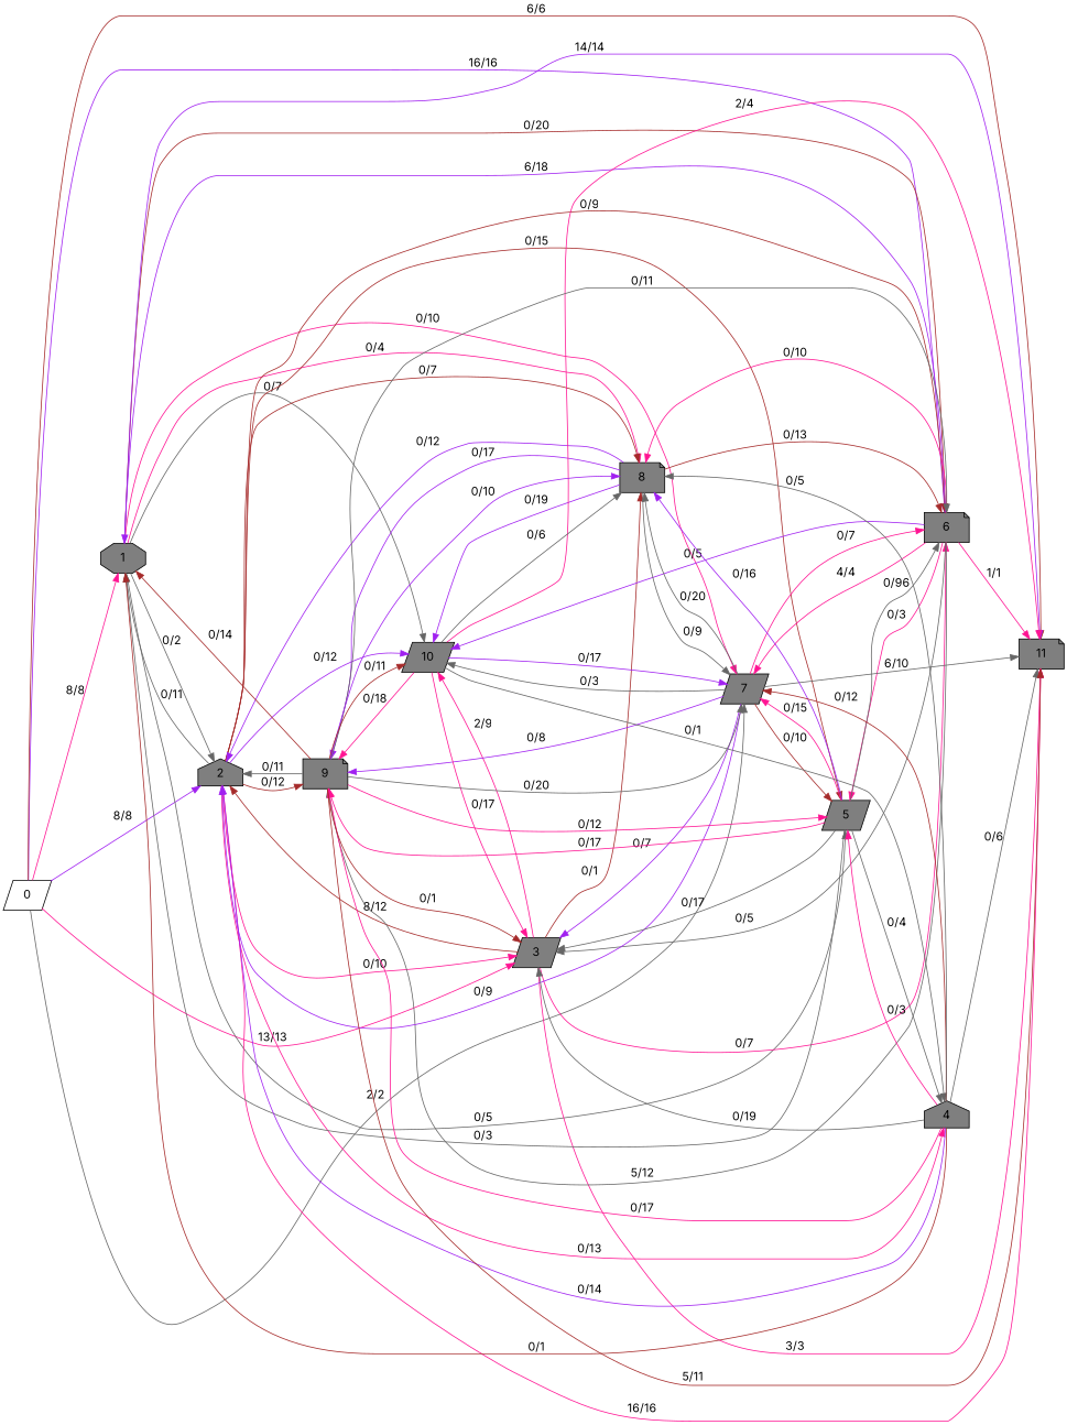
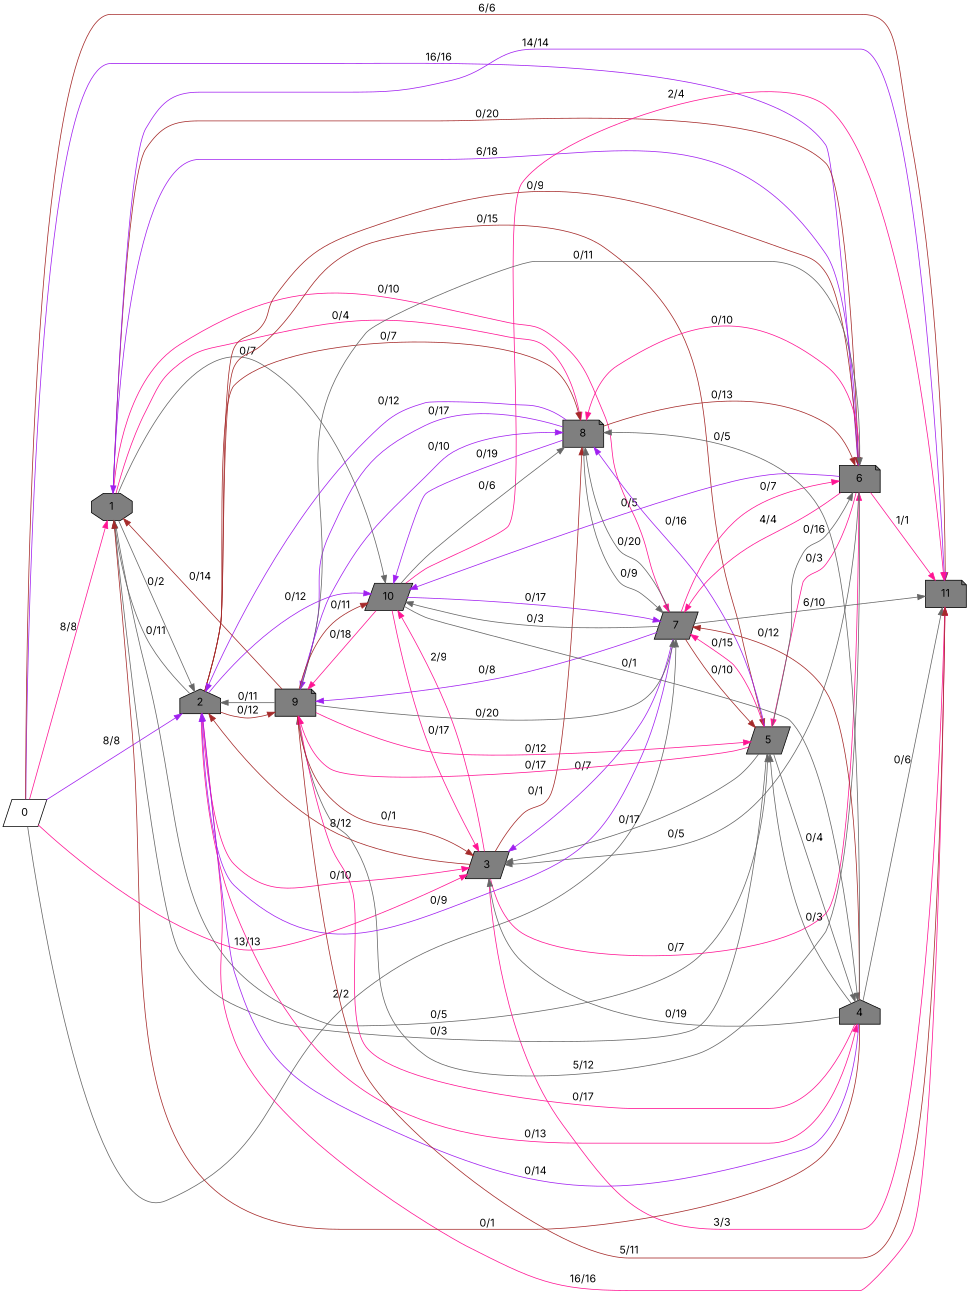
  digraph {
    fontname=Inter
    rankdir=LR
    node [fillcolor=grey50 fontname=Inter shape=parallelogram style=filled]
    edge [color=deeppink fontname=Inter]
    0 [fillcolor=grey100]
    1 [shape=octagon]
    2 [shape=house]
    3
    6 [shape=note]
    7
    11 [shape=note]
    5
    8 [shape=note]
    10
    4 [shape=house]
    9 [shape=note]
    0 -> 1 [label="8/8"]
    0 -> 2 [color=purple label="8/8"]
    0 -> 3 [label="13/13"]
    0 -> 6 [color=purple label="16/16"]
    0 -> 7 [color=gray40 label="2/2"]
    0 -> 11 [color=brown label="6/6"]
    1 -> 2 [color=gray40 label="0/2"]
    1 -> 6 [color=brown label="0/20"]
    1 -> 7 [label="0/10"]
    1 -> 11 [color=purple label="14/14"]
    1 -> 5 [color=gray40 label="0/5"]
    1 -> 8 [label="0/4"]
    1 -> 10 [color=gray40 label="0/7"]
    2 -> 1 [color=gray40 label="0/11"]
    2 -> 3 [label="0/10"]
    2 -> 6 [color=brown label="0/9"]
    2 -> 11 [label="16/16"]
    2 -> 5 [color=brown label="0/15"]
    2 -> 8 [color=brown label="0/7"]
    2 -> 10 [color=purple label="0/12"]
    2 -> 4 [label="0/13"]
    2 -> 9 [color=brown label="0/12"]
    3 -> 2 [color=brown label="8/12"]
    3 -> 6 [label="0/7"]
    3 -> 11 [label="3/3"]
    3 -> 8 [color=brown label="0/1"]
    3 -> 10 [label="2/9"]
    6 -> 1 [color=purple label="6/18"]
    6 -> 3 [color=gray40 label="0/5"]
    6 -> 7 [label="4/4"]
    6 -> 11 [label="1/1"]
    6 -> 5 [label="0/3"]
    6 -> 8 [label="0/10"]
    6 -> 10 [color=purple label="0/5"]
    6 -> 9 [color=gray40 label="5/12"]
    7 -> 2 [color=purple label="0/9"]
    7 -> 3 [color=purple label="0/7"]
    7 -> 6 [label="0/7"]
    7 -> 11 [color=gray40 label="6/10"]
    7 -> 5 [color=brown label="0/10"]
    7 -> 8 [color=gray40 label="0/20"]
    7 -> 10 [color=gray40 label="0/3"]
    7 -> 9 [color=purple label="0/8"]
    5 -> 1 [color=gray40 label="0/3"]
    5 -> 3 [color=gray40 label="0/17"]
-   5 -> 6 [color=gray40 label="0/96"]
+   5 -> 6 [color=gray40 label="0/16"]
    5 -> 7 [label="0/15"]
    5 -> 8 [color=purple label="0/16"]
    5 -> 4 [color=gray40 label="0/4"]
    5 -> 9 [label="0/17"]
    8 -> 2 [color=purple label="0/12"]
    8 -> 6 [color=brown label="0/13"]
    8 -> 7 [color=gray40 label="0/9"]
    8 -> 10 [color=purple label="0/19"]
    8 -> 9 [color=purple label="0/17"]
    10 -> 3 [label="0/17"]
    10 -> 7 [color=purple label="0/17"]
    10 -> 11 [label="2/4"]
    10 -> 8 [color=gray40 label="0/6"]
    10 -> 4 [color=gray40 label="0/1"]
    10 -> 9 [label="0/18"]
    4 -> 1 [color=brown label="0/1"]
    4 -> 2 [color=purple label="0/14"]
    4 -> 3 [color=gray40 label="0/19"]
    4 -> 7 [color=brown label="0/12"]
    4 -> 11 [color=gray40 label="0/6"]
-   4 -> 5 [label="0/3"]
+   4 -> 5 [color=gray40 label="0/3"]
    4 -> 8 [color=gray40 label="0/5"]
    4 -> 9 [label="0/17"]
    9 -> 1 [color=brown label="0/14"]
    9 -> 2 [color=gray40 label="0/11"]
    9 -> 3 [color=brown label="0/1"]
    9 -> 6 [color=gray40 label="0/11"]
    9 -> 7 [color=gray40 label="0/20"]
    9 -> 11 [color=brown label="5/11"]
    9 -> 5 [label="0/12"]
    9 -> 8 [color=purple label="0/10"]
    9 -> 10 [color=brown label="0/11"]
  }
